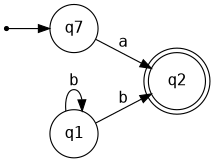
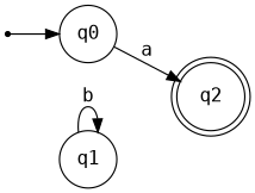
  digraph {
    fontname="DejaVu Sans Mono"
    rankdir=LR
    node [fontname="DejaVu Sans Mono" shape=circle]
    edge [fontname="DejaVu Sans Mono"]
    q2 [shape=doublecircle]
    inic [shape=point]
-   q0 [label=q7]
+   q0
    q1
    inic -> q0
    q0 -> q2 [label=a]
-   q1 -> q2 [label=b]
    q1 -> q1 [label=b]
  }
